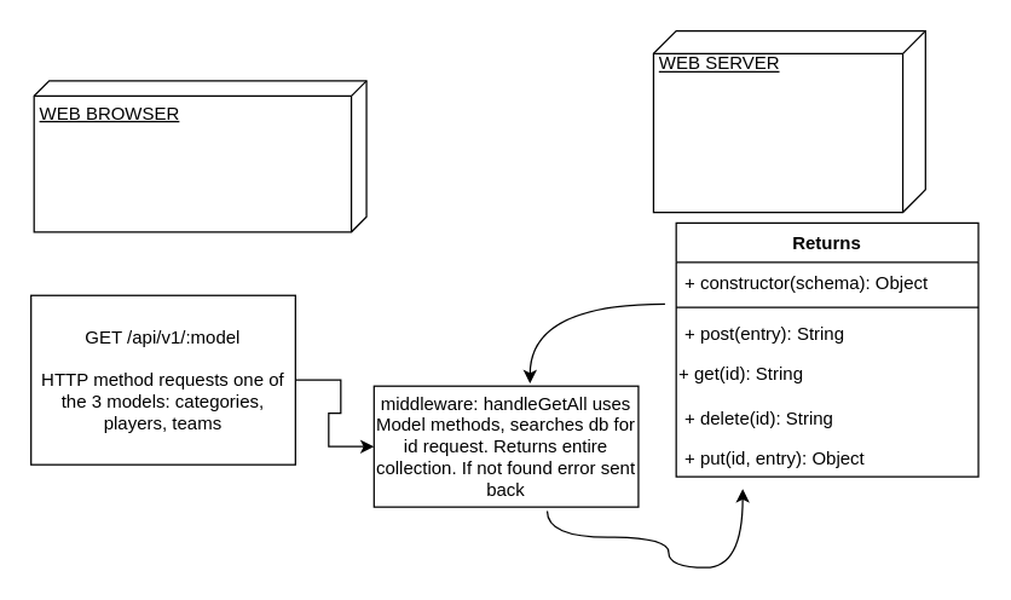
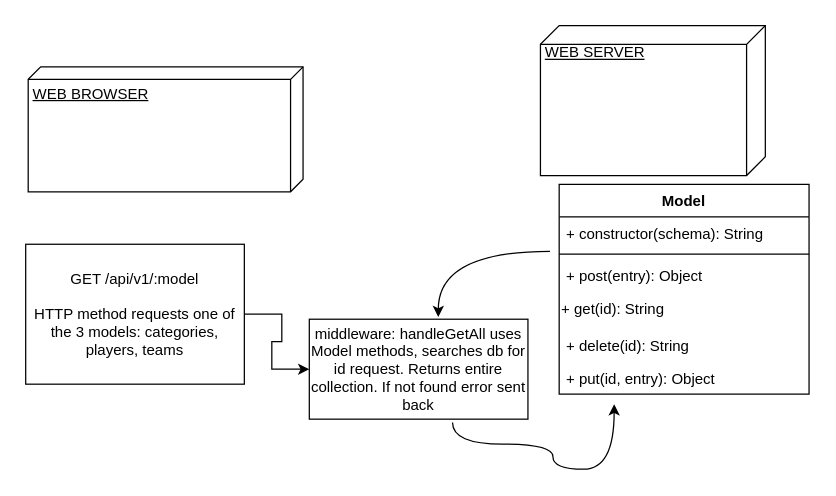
  <mxCell id="0" />
  <mxCell id="1" parent="0" />
  <mxCell id="2" source="3" value="" parent="1" style="rounded=0;orthogonalLoop=1;jettySize=auto;html=1;strokeColor=#000000;edgeStyle=entityRelationEdgeStyle;" target="5" edge="1"><mxGeometry as="geometry" relative="1" /></mxCell>
  <mxCell id="3" value="&lt;span&gt;GET /api/v1/:model&lt;br&gt;&lt;/span&gt;&lt;br&gt;HTTP method requests one of the 3 models: categories, players, teams" parent="1" vertex="1" style="html=1;whiteSpace=wrap;"><mxGeometry as="geometry" height="112" width="175" x="20" y="195" /></mxCell>
  <mxCell id="4" source="5" value="" parent="1" style="edgeStyle=orthogonalEdgeStyle;curved=1;rounded=0;orthogonalLoop=1;jettySize=auto;html=1;strokeColor=#000000;entryX=0.22;entryY=1.308;entryDx=0;entryDy=0;entryPerimeter=0;exitX=0.655;exitY=1.033;exitDx=0;exitDy=0;exitPerimeter=0;" target="13" edge="1"><mxGeometry as="geometry" relative="1"><Array as="points"><mxPoint x="362" y="355" /><mxPoint x="442" y="355" /><mxPoint x="442" y="375" /><mxPoint x="491" y="375" /></Array></mxGeometry></mxCell>
  <mxCell id="5" value="middleware: handleGetAll uses Model methods, searches db for id request. Returns entire collection. If not found error sent back" parent="1" vertex="1" style="html=1;whiteSpace=wrap;"><mxGeometry as="geometry" height="80" width="175" x="247" y="255" /></mxCell>
  <mxCell id="6" source="10" value="" parent="1" style="rounded=0;orthogonalLoop=1;jettySize=auto;html=1;strokeColor=#000000;exitX=-0.037;exitY=-0.243;exitDx=0;exitDy=0;exitPerimeter=0;edgeStyle=orthogonalEdgeStyle;curved=1;entryX=0.59;entryY=-0.021;entryDx=0;entryDy=0;entryPerimeter=0;" target="5" edge="1"><mxGeometry as="geometry" relative="1"><mxPoint as="targetPoint" x="378" y="381" /><Array as="points"><mxPoint x="350" y="201" /></Array></mxGeometry></mxCell>
- <mxCell id="7" value="Returns&#10;" parent="1" vertex="1" style="swimlane;fontStyle=1;align=center;verticalAlign=top;childLayout=stackLayout;horizontal=1;startSize=26;horizontalStack=0;resizeParent=1;resizeParentMax=0;resizeLast=0;collapsible=1;marginBottom=0;"><mxGeometry as="geometry" height="168" width="200" x="447" y="147" /></mxCell>
- <mxCell id="8" value="+ constructor(schema): Object" parent="7" vertex="1" style="text;strokeColor=none;fillColor=none;align=left;verticalAlign=top;spacingLeft=4;spacingRight=4;overflow=hidden;rotatable=0;points=[[0,0.5],[1,0.5]];portConstraint=eastwest;"><mxGeometry as="geometry" height="26" width="200" y="26" /></mxCell>
+ <mxCell id="7" value="Model&#10;" parent="1" vertex="1" style="swimlane;fontStyle=1;align=center;verticalAlign=top;childLayout=stackLayout;horizontal=1;startSize=26;horizontalStack=0;resizeParent=1;resizeParentMax=0;resizeLast=0;collapsible=1;marginBottom=0;"><mxGeometry as="geometry" height="168" width="200" x="447" y="147" /></mxCell>
+ <mxCell id="8" value="+ constructor(schema): String" parent="7" vertex="1" style="text;strokeColor=none;fillColor=none;align=left;verticalAlign=top;spacingLeft=4;spacingRight=4;overflow=hidden;rotatable=0;points=[[0,0.5],[1,0.5]];portConstraint=eastwest;"><mxGeometry as="geometry" height="26" width="200" y="26" /></mxCell>
  <mxCell id="9" value="" parent="7" vertex="1" style="line;strokeWidth=1;fillColor=none;align=left;verticalAlign=middle;spacingTop=-1;spacingLeft=3;spacingRight=3;rotatable=0;labelPosition=right;points=[];portConstraint=eastwest;"><mxGeometry as="geometry" height="8" width="200" y="52" /></mxCell>
- <mxCell id="10" value="+ post(entry): String" parent="7" vertex="1" style="text;strokeColor=none;fillColor=none;align=left;verticalAlign=top;spacingLeft=4;spacingRight=4;overflow=hidden;rotatable=0;points=[[0,0.5],[1,0.5]];portConstraint=eastwest;"><mxGeometry as="geometry" height="26" width="200" y="60" /></mxCell>
+ <mxCell id="10" value="+ post(entry): Object" parent="7" vertex="1" style="text;strokeColor=none;fillColor=none;align=left;verticalAlign=top;spacingLeft=4;spacingRight=4;overflow=hidden;rotatable=0;points=[[0,0.5],[1,0.5]];portConstraint=eastwest;"><mxGeometry as="geometry" height="26" width="200" y="60" /></mxCell>
  <mxCell id="11" value="+ get(id): String" parent="7" vertex="1" style="text;html=1;"><mxGeometry as="geometry" height="30" width="200" y="86" /></mxCell>
  <mxCell id="12" value="+ delete(id): String" parent="7" vertex="1" style="text;strokeColor=none;fillColor=none;align=left;verticalAlign=top;spacingLeft=4;spacingRight=4;overflow=hidden;rotatable=0;points=[[0,0.5],[1,0.5]];portConstraint=eastwest;"><mxGeometry as="geometry" height="26" width="200" y="116" /></mxCell>
  <mxCell id="13" value="+ put(id, entry): Object" parent="7" vertex="1" style="text;strokeColor=none;fillColor=none;align=left;verticalAlign=top;spacingLeft=4;spacingRight=4;overflow=hidden;rotatable=0;points=[[0,0.5],[1,0.5]];portConstraint=eastwest;"><mxGeometry as="geometry" height="26" width="200" y="142" /></mxCell>
  <mxCell id="14" value="WEB BROWSER&lt;br&gt;" parent="1" vertex="1" style="verticalAlign=top;align=left;spacingTop=8;spacingLeft=2;spacingRight=12;shape=cube;size=10;direction=south;fontStyle=4;html=1;"><mxGeometry x="22" y="53" as="geometry" height="100" width="220" /></mxCell>
  <mxCell id="15" value="WEB SERVER&lt;br&gt;" parent="1" vertex="1" style="verticalAlign=top;align=left;spacingTop=8;spacingLeft=2;spacingRight=12;shape=cube;size=15;direction=south;fontStyle=4;html=1;"><mxGeometry x="432" y="20" as="geometry" height="120" width="180" /></mxCell>
